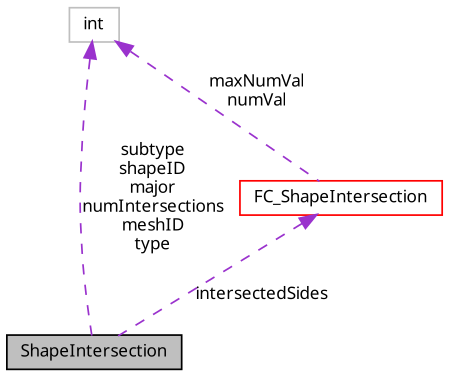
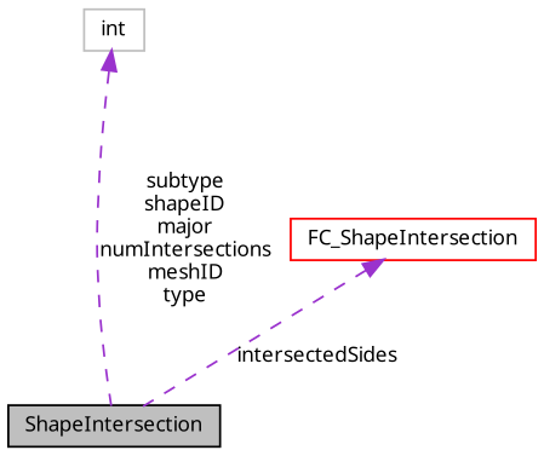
  digraph {
    node [fillcolor=white fontname="FreeSans.ttf" fontsize=10 shape=record style=filled]
    edge [color=darkorchid3 dir=back fontname="FreeSans.ttf" fontsize=10 labelfontname="FreeSans.ttf" labelfontsize=10 style=dashed]
    n1 [color=black fillcolor=grey75 fontcolor=black height=0.2 label=ShapeIntersection width=0.4]
    n2 [color=grey75 height=0.2 label=int width=0.4]
    n3 [color=red height=0.2 label=FC_ShapeIntersection width=0.4]
    n2 -> n1 [label="subtype\nshapeID\nmajor\nnumIntersections\nmeshID\ntype"]
-   n2 -> n3 [label="maxNumVal\nnumVal"]
    n3 -> n1 [label=intersectedSides]
  }
